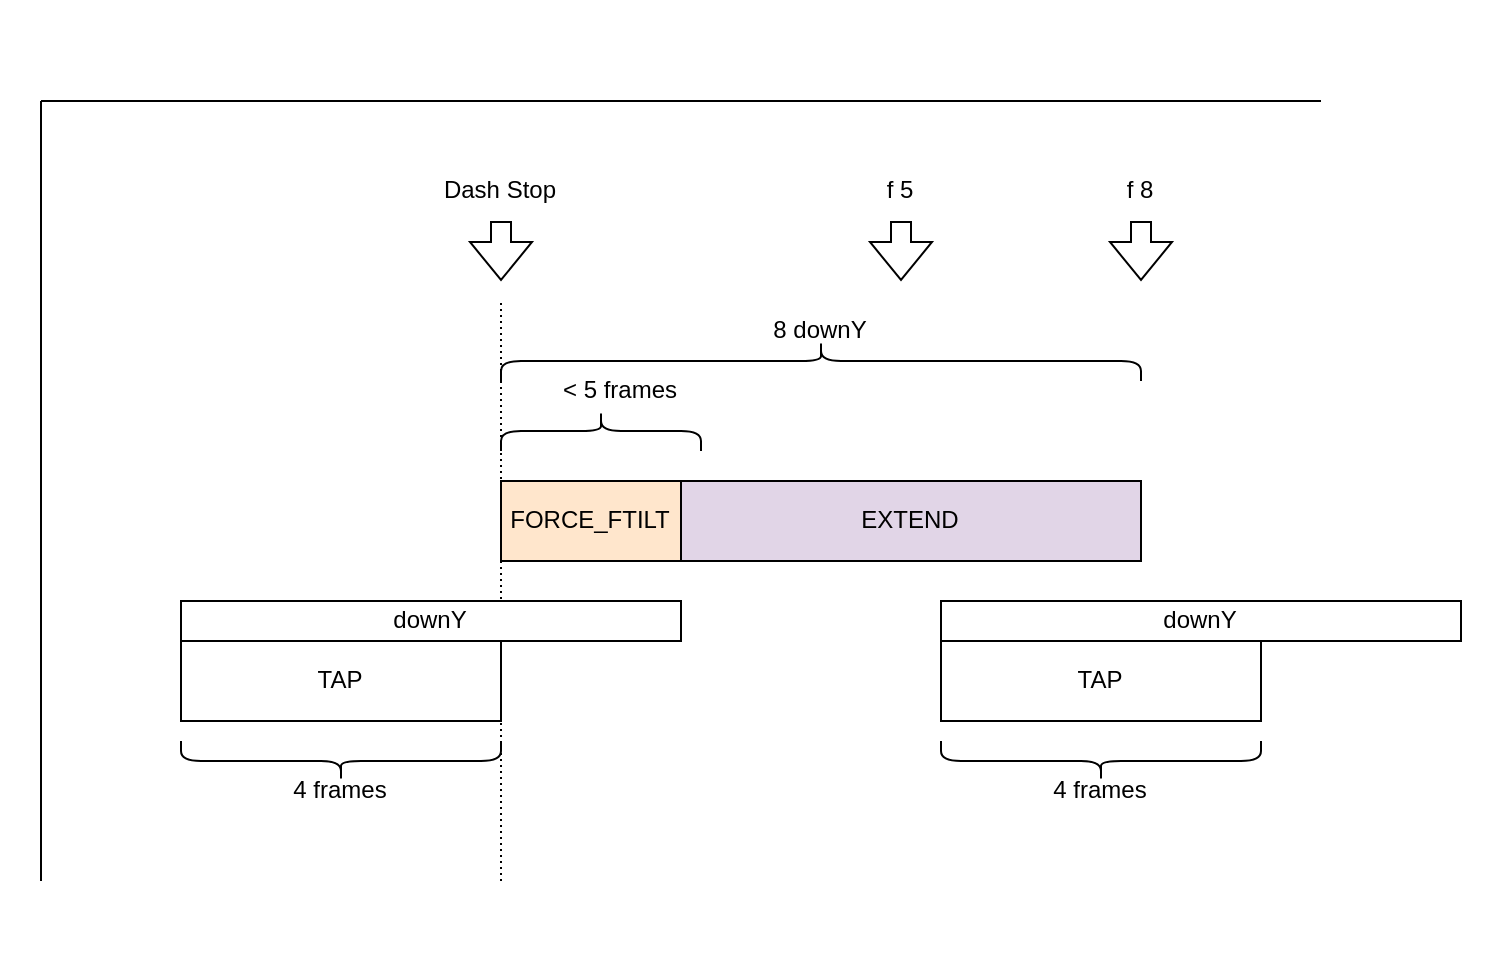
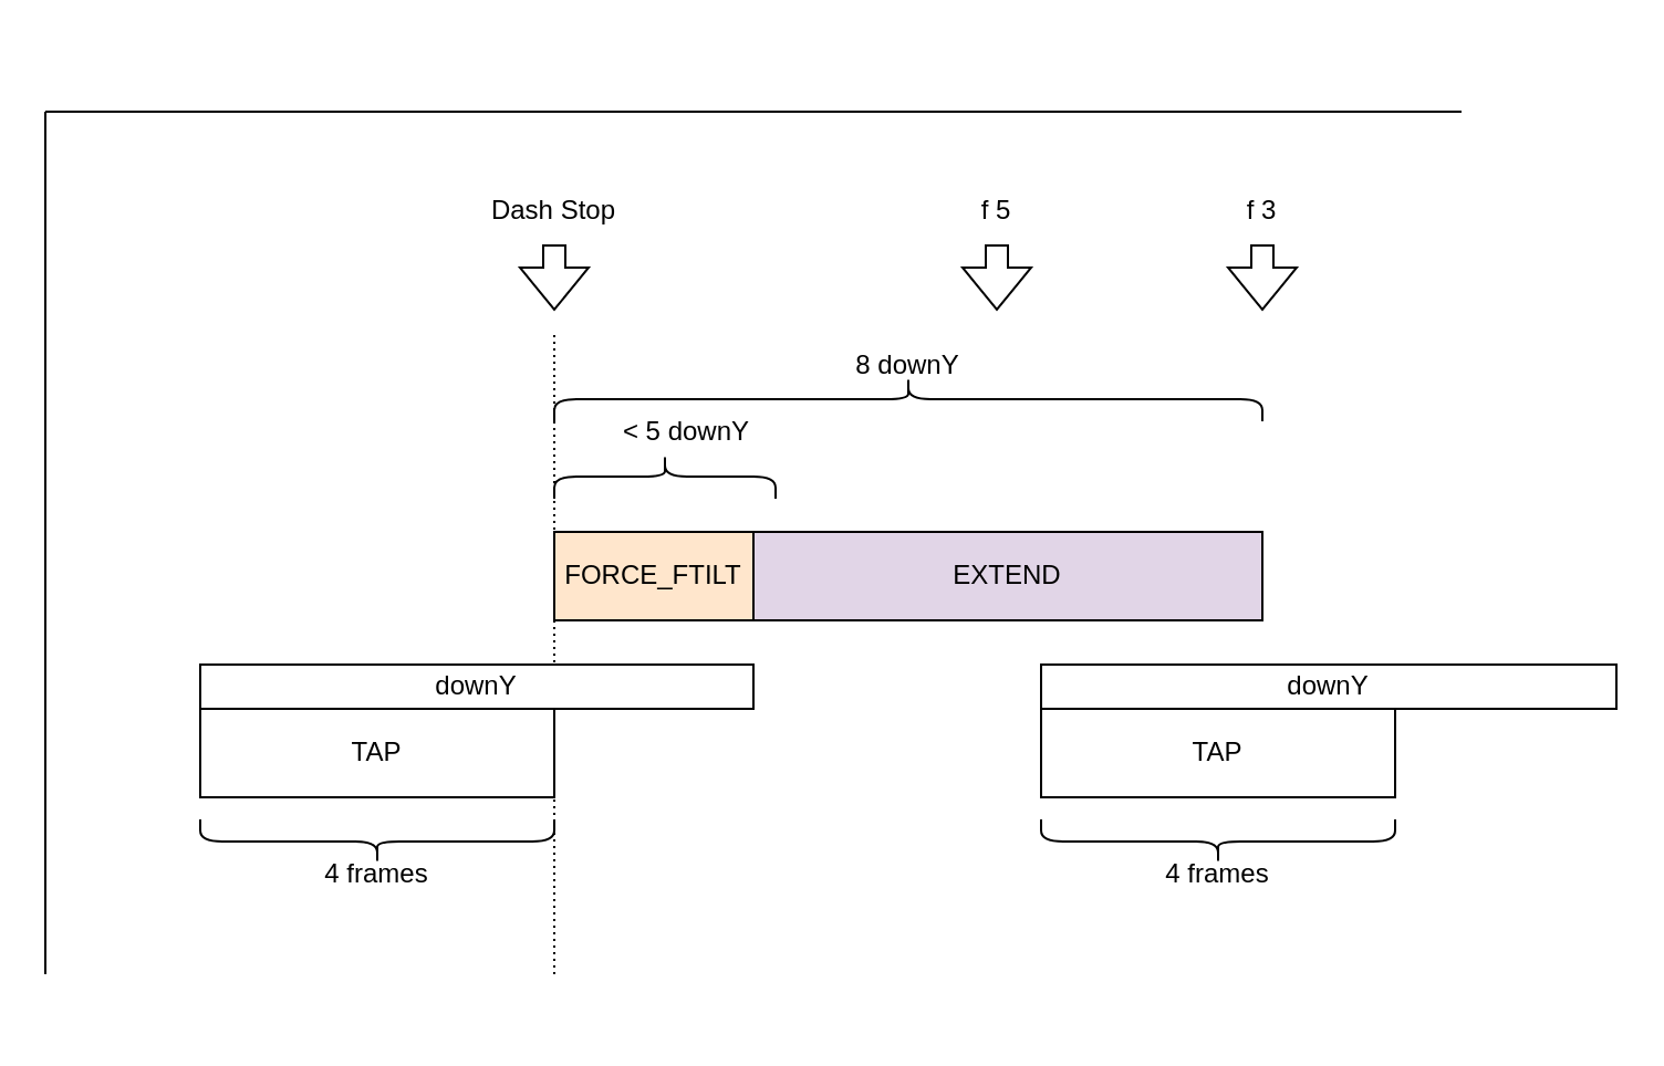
  <mxCell id="0" />
  <mxCell id="1" parent="0" />
  <mxCell id="2" value="" style="endArrow=none;html=1;rounded=0;strokeWidth=1;dashed=1;dashPattern=1 2;" parent="1" edge="1"><mxGeometry width="50" height="50" relative="1" as="geometry"><mxPoint x="250" y="440" as="sourcePoint" /><mxPoint x="250" y="150" as="targetPoint" /></mxGeometry></mxCell>
  <mxCell id="3" value="" style="shape=curlyBracket;whiteSpace=wrap;html=1;rounded=1;labelPosition=left;verticalLabelPosition=middle;align=right;verticalAlign=middle;size=0.5;rotation=90;" parent="1" vertex="1"><mxGeometry x="290" y="165" width="20" height="100" as="geometry" /></mxCell>
- <mxCell id="4" value="&amp;lt; 5 frames" style="text;html=1;align=center;verticalAlign=middle;whiteSpace=wrap;rounded=0;" parent="1" vertex="1"><mxGeometry x="280" y="180" width="60" height="30" as="geometry" /></mxCell>
+ <mxCell id="4" value="&amp;lt; 5 downY" style="text;html=1;align=center;verticalAlign=middle;whiteSpace=wrap;rounded=0;" parent="1" vertex="1"><mxGeometry x="280" y="180" width="60" height="30" as="geometry" /></mxCell>
  <mxCell id="5" value="" style="endArrow=none;html=1;rounded=0;" parent="1" edge="1"><mxGeometry width="50" height="50" relative="1" as="geometry"><mxPoint x="20" y="440" as="sourcePoint" /><mxPoint x="20" y="50" as="targetPoint" /></mxGeometry></mxCell>
  <mxCell id="6" value="" style="endArrow=none;html=1;rounded=0;" parent="1" edge="1"><mxGeometry width="50" height="50" relative="1" as="geometry"><mxPoint x="20" y="50" as="sourcePoint" /><mxPoint x="660" y="50" as="targetPoint" /></mxGeometry></mxCell>
  <mxCell id="7" value="" style="shape=flexArrow;endArrow=classic;html=1;rounded=0;" parent="1" edge="1"><mxGeometry width="50" height="50" relative="1" as="geometry"><mxPoint x="250" y="110" as="sourcePoint" /><mxPoint x="250" y="140" as="targetPoint" /></mxGeometry></mxCell>
  <mxCell id="8" value="Dash Stop" style="text;html=1;align=center;verticalAlign=middle;whiteSpace=wrap;rounded=0;" parent="1" vertex="1"><mxGeometry x="220" y="80" width="60" height="30" as="geometry" /></mxCell>
  <mxCell id="9" value="downY" style="rounded=0;whiteSpace=wrap;html=1;" parent="1" vertex="1"><mxGeometry x="90" y="300" width="250" height="20" as="geometry" /></mxCell>
  <mxCell id="10" value="TAP" style="rounded=0;whiteSpace=wrap;html=1;" parent="1" vertex="1"><mxGeometry x="90" y="320" width="160" height="40" as="geometry" /></mxCell>
  <mxCell id="11" value="" style="shape=flexArrow;endArrow=classic;html=1;rounded=0;" parent="1" edge="1"><mxGeometry width="50" height="50" relative="1" as="geometry"><mxPoint x="450" y="110" as="sourcePoint" /><mxPoint x="450" y="140" as="targetPoint" /></mxGeometry></mxCell>
  <mxCell id="12" value="f 5" style="text;html=1;align=center;verticalAlign=middle;whiteSpace=wrap;rounded=0;" parent="1" vertex="1"><mxGeometry x="420" y="80" width="60" height="30" as="geometry" /></mxCell>
  <mxCell id="13" value="" style="shape=curlyBracket;whiteSpace=wrap;html=1;rounded=1;labelPosition=left;verticalLabelPosition=middle;align=right;verticalAlign=middle;rotation=-90;size=0.5;" parent="1" vertex="1"><mxGeometry x="160" y="300" width="20" height="160" as="geometry" /></mxCell>
  <mxCell id="14" value="4 frames" style="text;html=1;align=center;verticalAlign=middle;whiteSpace=wrap;rounded=0;" parent="1" vertex="1"><mxGeometry x="140" y="380" width="60" height="30" as="geometry" /></mxCell>
  <mxCell id="15" value="FORCE_FTILT" style="rounded=0;whiteSpace=wrap;html=1;fillColor=#ffe6cc;" parent="1" vertex="1"><mxGeometry x="250" y="240" width="90" height="40" as="geometry" /></mxCell>
  <mxCell id="16" value="" style="shape=flexArrow;endArrow=classic;html=1;rounded=0;" parent="1" edge="1"><mxGeometry width="50" height="50" relative="1" as="geometry"><mxPoint x="570" y="110" as="sourcePoint" /><mxPoint x="570" y="140" as="targetPoint" /></mxGeometry></mxCell>
- <mxCell id="17" value="f 8" style="text;html=1;align=center;verticalAlign=middle;whiteSpace=wrap;rounded=0;" parent="1" vertex="1"><mxGeometry x="540" y="80" width="60" height="30" as="geometry" /></mxCell>
+ <mxCell id="17" value="f 3" style="text;html=1;align=center;verticalAlign=middle;whiteSpace=wrap;rounded=0;" parent="1" vertex="1"><mxGeometry x="540" y="80" width="60" height="30" as="geometry" /></mxCell>
  <mxCell id="18" value="" style="shape=curlyBracket;whiteSpace=wrap;html=1;rounded=1;labelPosition=left;verticalLabelPosition=middle;align=right;verticalAlign=middle;rotation=90;" parent="1" vertex="1"><mxGeometry x="400" y="20" width="20" height="320" as="geometry" /></mxCell>
  <mxCell id="19" value="8 downY" style="text;html=1;align=center;verticalAlign=middle;whiteSpace=wrap;rounded=0;" parent="1" vertex="1"><mxGeometry x="380" y="150" width="60" height="30" as="geometry" /></mxCell>
  <mxCell id="20" value="EXTEND" style="rounded=0;whiteSpace=wrap;html=1;fillColor=#e1d5e7;" parent="1" vertex="1"><mxGeometry x="340" y="240" width="230" height="40" as="geometry" /></mxCell>
  <mxCell id="21" value="downY" style="rounded=0;whiteSpace=wrap;html=1;" parent="1" vertex="1"><mxGeometry x="470" y="300" width="260" height="20" as="geometry" /></mxCell>
  <mxCell id="22" value="TAP" style="rounded=0;whiteSpace=wrap;html=1;" parent="1" vertex="1"><mxGeometry x="470" y="320" width="160" height="40" as="geometry" /></mxCell>
  <mxCell id="23" value="" style="shape=curlyBracket;whiteSpace=wrap;html=1;rounded=1;labelPosition=left;verticalLabelPosition=middle;align=right;verticalAlign=middle;rotation=-90;size=0.5;" parent="1" vertex="1"><mxGeometry x="540" y="300" width="20" height="160" as="geometry" /></mxCell>
  <mxCell id="24" value="4 frames" style="text;html=1;align=center;verticalAlign=middle;whiteSpace=wrap;rounded=0;" parent="1" vertex="1"><mxGeometry x="520" y="380" width="60" height="30" as="geometry" /></mxCell>
